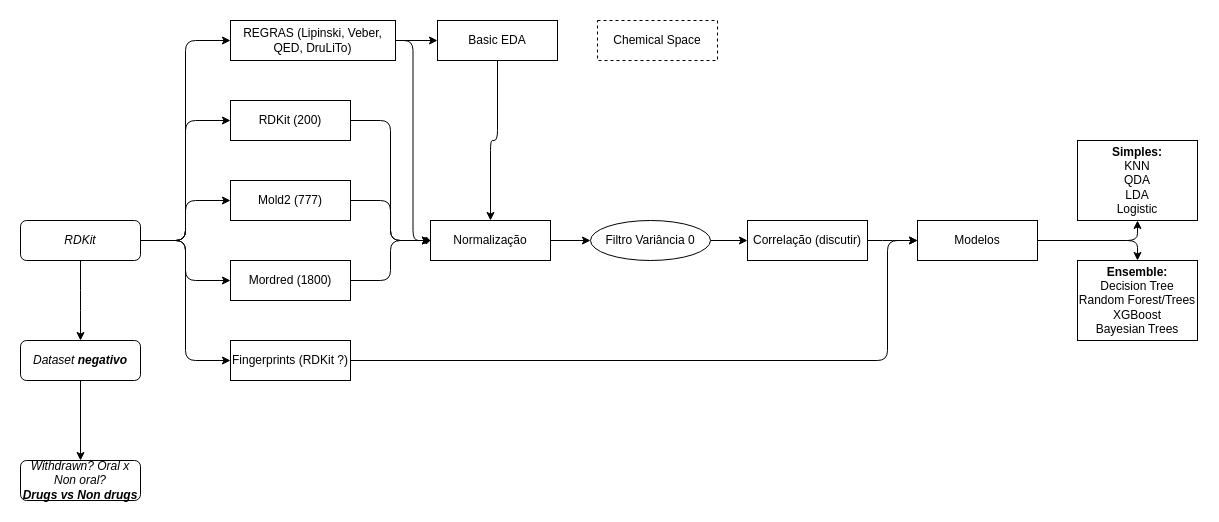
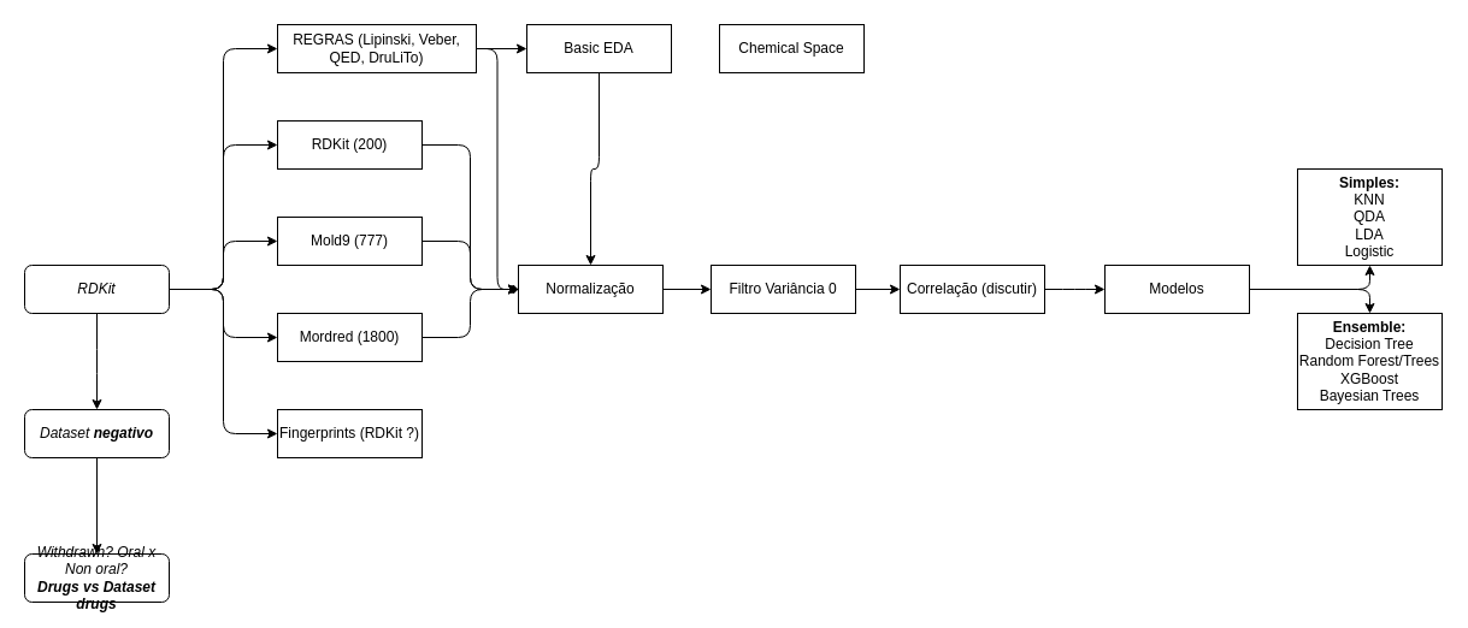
  <mxCell id="0" />
  <mxCell id="1" parent="0" />
  <mxCell id="2" style="edgeStyle=orthogonalEdgeStyle;html=1;entryX=0;entryY=0.5;entryDx=0;entryDy=0;" edge="1" parent="1" source="8" target="10"><mxGeometry relative="1" as="geometry" /></mxCell>
  <mxCell id="3" style="edgeStyle=orthogonalEdgeStyle;html=1;" edge="1" parent="1" source="8" target="12"><mxGeometry relative="1" as="geometry" /></mxCell>
  <mxCell id="4" style="edgeStyle=orthogonalEdgeStyle;html=1;entryX=0;entryY=0.5;entryDx=0;entryDy=0;" edge="1" parent="1" source="8" target="14"><mxGeometry relative="1" as="geometry" /></mxCell>
  <mxCell id="5" style="edgeStyle=orthogonalEdgeStyle;html=1;entryX=0;entryY=0.5;entryDx=0;entryDy=0;" edge="1" parent="1" source="8" target="16"><mxGeometry relative="1" as="geometry" /></mxCell>
  <mxCell id="6" style="edgeStyle=orthogonalEdgeStyle;html=1;entryX=0;entryY=0.5;entryDx=0;entryDy=0;" edge="1" parent="1" source="8" target="28"><mxGeometry relative="1" as="geometry" /></mxCell>
  <mxCell id="7" style="edgeStyle=orthogonalEdgeStyle;html=1;" edge="1" parent="1" source="8"><mxGeometry relative="1" as="geometry"><mxPoint x="80" y="340" as="targetPoint" /></mxGeometry></mxCell>
  <mxCell id="8" value="&lt;i&gt;&lt;span style=&quot;font-weight: normal;&quot;&gt;RDKit&lt;/span&gt;&lt;/i&gt;" style="rounded=1;whiteSpace=wrap;html=1;fontStyle=1" vertex="1" parent="1"><mxGeometry x="20" y="220" width="120" height="40" as="geometry" /></mxCell>
  <mxCell id="9" style="edgeStyle=orthogonalEdgeStyle;html=1;entryX=0;entryY=0.5;entryDx=0;entryDy=0;" edge="1" parent="1" source="10" target="20"><mxGeometry relative="1" as="geometry" /></mxCell>
  <mxCell id="10" value="RDKit (200)" style="rounded=0;whiteSpace=wrap;html=1;" vertex="1" parent="1"><mxGeometry x="230" y="100" width="120" height="40" as="geometry" /></mxCell>
  <mxCell id="11" style="edgeStyle=orthogonalEdgeStyle;html=1;endArrow=diamond;" edge="1" parent="1" source="12" target="20"><mxGeometry relative="1" as="geometry" /></mxCell>
- <mxCell id="12" value="Mold2 (777)" style="rounded=0;whiteSpace=wrap;html=1;" vertex="1" parent="1"><mxGeometry x="230" y="180" width="120" height="40" as="geometry" /></mxCell>
+ <mxCell id="12" value="Mold9 (777)" style="rounded=0;whiteSpace=wrap;html=1;" vertex="1" parent="1"><mxGeometry x="230" y="180" width="120" height="40" as="geometry" /></mxCell>
  <mxCell id="13" style="edgeStyle=orthogonalEdgeStyle;html=1;" edge="1" parent="1" source="14" target="20"><mxGeometry relative="1" as="geometry" /></mxCell>
  <mxCell id="14" value="Mordred (1800)" style="rounded=0;whiteSpace=wrap;html=1;" vertex="1" parent="1"><mxGeometry x="230" y="260" width="120" height="40" as="geometry" /></mxCell>
- <mxCell id="15" style="edgeStyle=orthogonalEdgeStyle;html=1;entryX=0;entryY=0.5;entryDx=0;entryDy=0;" edge="1" parent="1" source="16" target="25"><mxGeometry relative="1" as="geometry"><Array as="points"><mxPoint x="887" y="360" /><mxPoint x="887" y="240" /></Array></mxGeometry></mxCell>
  <mxCell id="16" value="Fingerprints (RDKit ?)" style="rounded=0;whiteSpace=wrap;html=1;" vertex="1" parent="1"><mxGeometry x="230" y="340" width="120" height="40" as="geometry" /></mxCell>
  <mxCell id="17" style="edgeStyle=orthogonalEdgeStyle;html=1;entryX=0;entryY=0.5;entryDx=0;entryDy=0;" edge="1" parent="1" source="18" target="22"><mxGeometry relative="1" as="geometry" /></mxCell>
- <mxCell id="18" value="Filtro Variância 0" style="ellipse;whiteSpace=wrap;html=1;" vertex="1" parent="1"><mxGeometry x="590" y="220" width="120" height="40" as="geometry" /></mxCell>
+ <mxCell id="18" value="Filtro Variância 0" style="rounded=0;whiteSpace=wrap;html=1;" vertex="1" parent="1"><mxGeometry x="590" y="220" width="120" height="40" as="geometry" /></mxCell>
  <mxCell id="19" style="edgeStyle=orthogonalEdgeStyle;html=1;" edge="1" parent="1" source="20" target="18"><mxGeometry relative="1" as="geometry" /></mxCell>
  <mxCell id="20" value="Normalização" style="rounded=0;whiteSpace=wrap;html=1;" vertex="1" parent="1"><mxGeometry x="430" y="220" width="120" height="40" as="geometry" /></mxCell>
  <mxCell id="21" style="edgeStyle=orthogonalEdgeStyle;html=1;" edge="1" parent="1" source="22"><mxGeometry relative="1" as="geometry"><mxPoint x="917" y="240" as="targetPoint" /></mxGeometry></mxCell>
  <mxCell id="22" value="Correlação (discutir)" style="rounded=0;whiteSpace=wrap;html=1;" vertex="1" parent="1"><mxGeometry x="747" y="220" width="120" height="40" as="geometry" /></mxCell>
  <mxCell id="23" style="edgeStyle=orthogonalEdgeStyle;html=1;entryX=0.5;entryY=1;entryDx=0;entryDy=0;" edge="1" parent="1" source="25" target="32"><mxGeometry relative="1" as="geometry" /></mxCell>
  <mxCell id="24" style="edgeStyle=orthogonalEdgeStyle;html=1;entryX=0.5;entryY=0;entryDx=0;entryDy=0;" edge="1" parent="1" source="25" target="33"><mxGeometry relative="1" as="geometry" /></mxCell>
  <mxCell id="25" value="Modelos" style="rounded=0;whiteSpace=wrap;html=1;" vertex="1" parent="1"><mxGeometry x="917" y="220" width="120" height="40" as="geometry" /></mxCell>
  <mxCell id="26" style="edgeStyle=orthogonalEdgeStyle;html=1;entryX=0;entryY=0.5;entryDx=0;entryDy=0;" edge="1" parent="1" source="28" target="20"><mxGeometry relative="1" as="geometry" /></mxCell>
  <mxCell id="27" style="edgeStyle=orthogonalEdgeStyle;html=1;" edge="1" parent="1" source="28" target="30"><mxGeometry relative="1" as="geometry" /></mxCell>
  <mxCell id="28" value="REGRAS (Lipinski, Veber, QED, DruLiTo)" style="rounded=0;whiteSpace=wrap;html=1;" vertex="1" parent="1"><mxGeometry x="230" y="20" width="165" height="40" as="geometry" /></mxCell>
  <mxCell id="29" style="edgeStyle=orthogonalEdgeStyle;html=1;" edge="1" parent="1" source="30" target="20"><mxGeometry relative="1" as="geometry" /></mxCell>
  <mxCell id="30" value="Basic EDA" style="rounded=0;whiteSpace=wrap;html=1;" vertex="1" parent="1"><mxGeometry x="437" y="20" width="120" height="40" as="geometry" /></mxCell>
- <mxCell id="31" value="Chemical Space" style="rounded=0;whiteSpace=wrap;html=1;dashed=1;" vertex="1" parent="1"><mxGeometry x="597" y="20" width="120" height="40" as="geometry" /></mxCell>
+ <mxCell id="31" value="Chemical Space" style="rounded=0;whiteSpace=wrap;html=1;" vertex="1" parent="1"><mxGeometry x="597" y="20" width="120" height="40" as="geometry" /></mxCell>
  <mxCell id="32" value="&lt;b&gt;Simples:&lt;br&gt;&lt;/b&gt;KNN&lt;br&gt;QDA&lt;br&gt;LDA&lt;br&gt;Logistic" style="rounded=0;html=1;whiteSpace=wrap;" vertex="1" parent="1"><mxGeometry x="1077" y="140" width="120" height="80" as="geometry" /></mxCell>
  <mxCell id="33" value="&lt;b&gt;Ensemble:&lt;br&gt;&lt;/b&gt;Decision Tree&lt;br&gt;Random Forest/Trees&lt;br&gt;XGBoost&lt;br&gt;Bayesian Trees" style="rounded=0;html=1;whiteSpace=wrap;" vertex="1" parent="1"><mxGeometry x="1077" y="260" width="120" height="80" as="geometry" /></mxCell>
  <mxCell id="34" style="edgeStyle=orthogonalEdgeStyle;html=1;entryX=0.5;entryY=0;entryDx=0;entryDy=0;" edge="1" parent="1" source="35" target="36"><mxGeometry relative="1" as="geometry" /></mxCell>
  <mxCell id="35" value="&lt;i&gt;Dataset &lt;b&gt;negativo&lt;/b&gt;&lt;/i&gt;" style="rounded=1;whiteSpace=wrap;html=1;" vertex="1" parent="1"><mxGeometry x="20" y="340" width="120" height="40" as="geometry" /></mxCell>
- <mxCell id="36" value="&lt;i&gt;Withdrawn? Oral x Non oral?&lt;br&gt;&lt;b&gt;Drugs vs Non drugs&lt;/b&gt;&lt;br&gt;&lt;/i&gt;" style="rounded=1;whiteSpace=wrap;html=1;" vertex="1" parent="1"><mxGeometry x="20" y="460" width="120" height="40" as="geometry" /></mxCell>
+ <mxCell id="36" value="&lt;i&gt;Withdrawn? Oral x Non oral?&lt;br&gt;&lt;b&gt;Drugs vs Dataset drugs&lt;/b&gt;&lt;br&gt;&lt;/i&gt;" style="rounded=1;whiteSpace=wrap;html=1;" vertex="1" parent="1"><mxGeometry x="20" y="460" width="120" height="40" as="geometry" /></mxCell>
